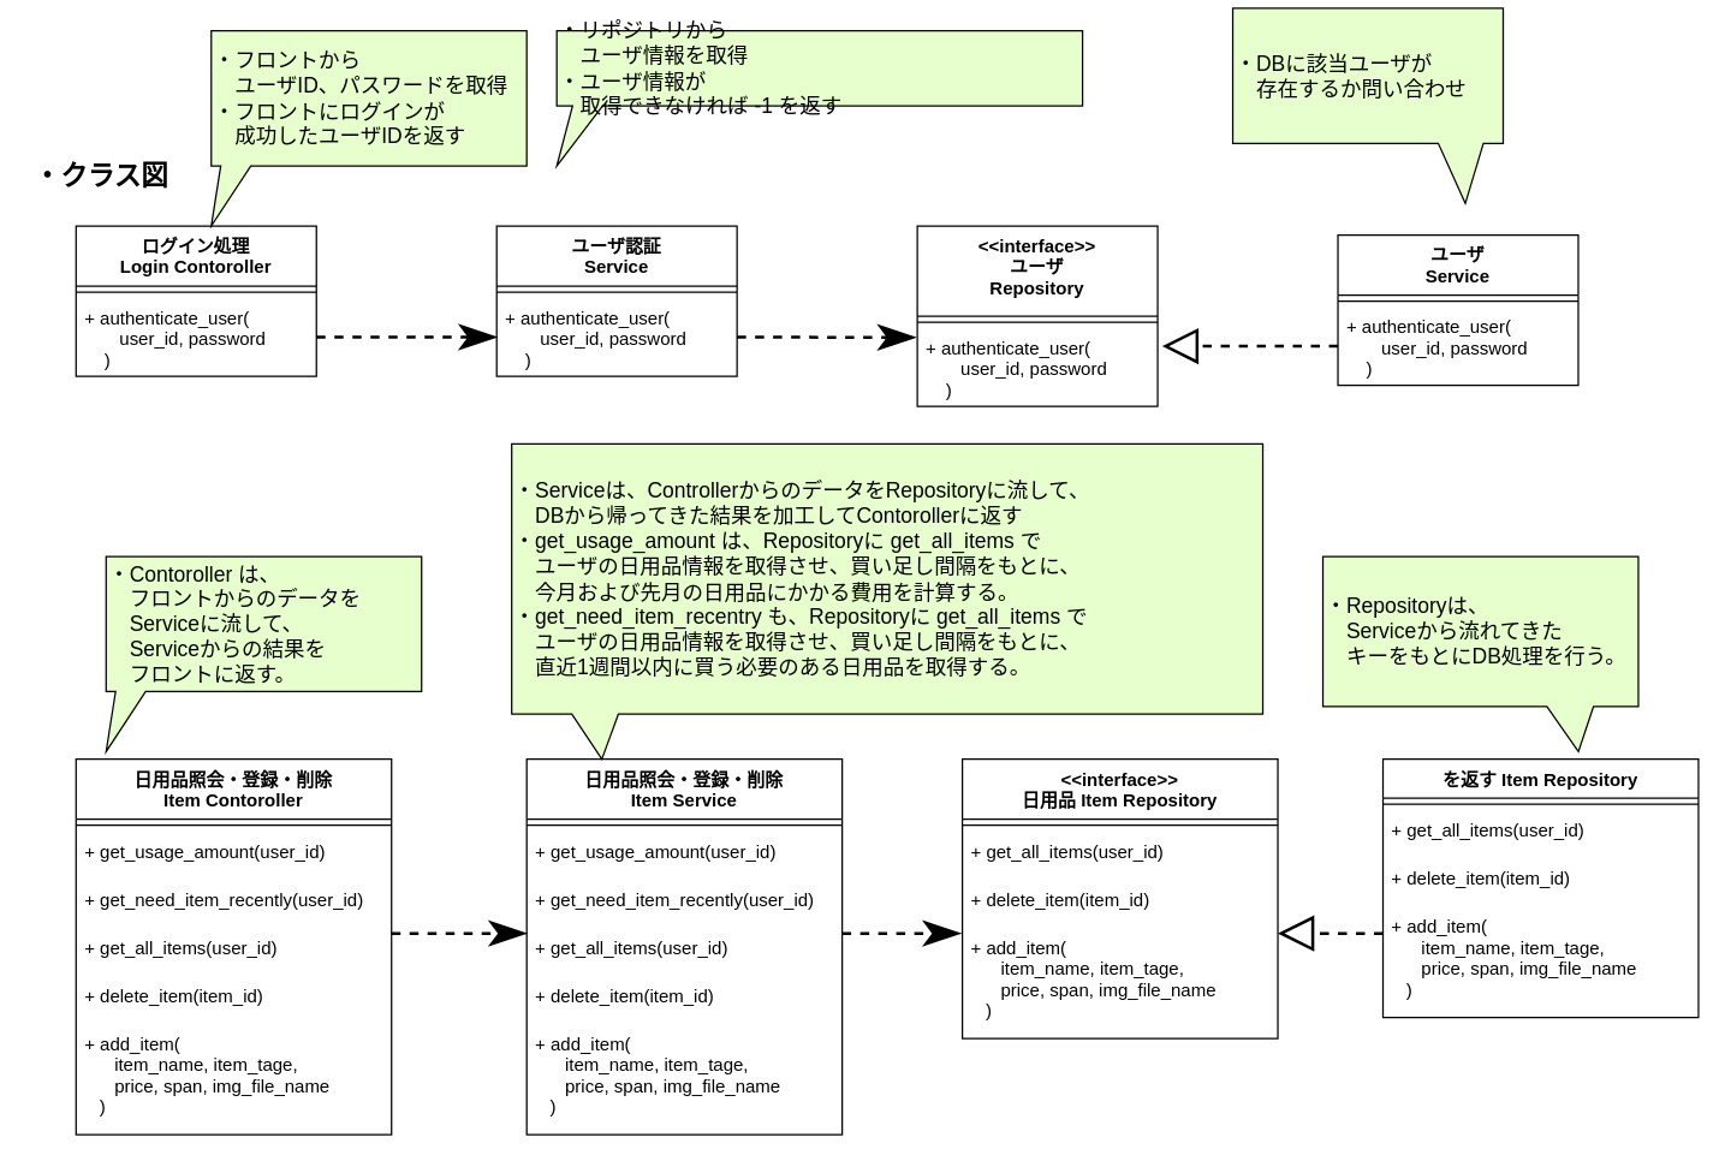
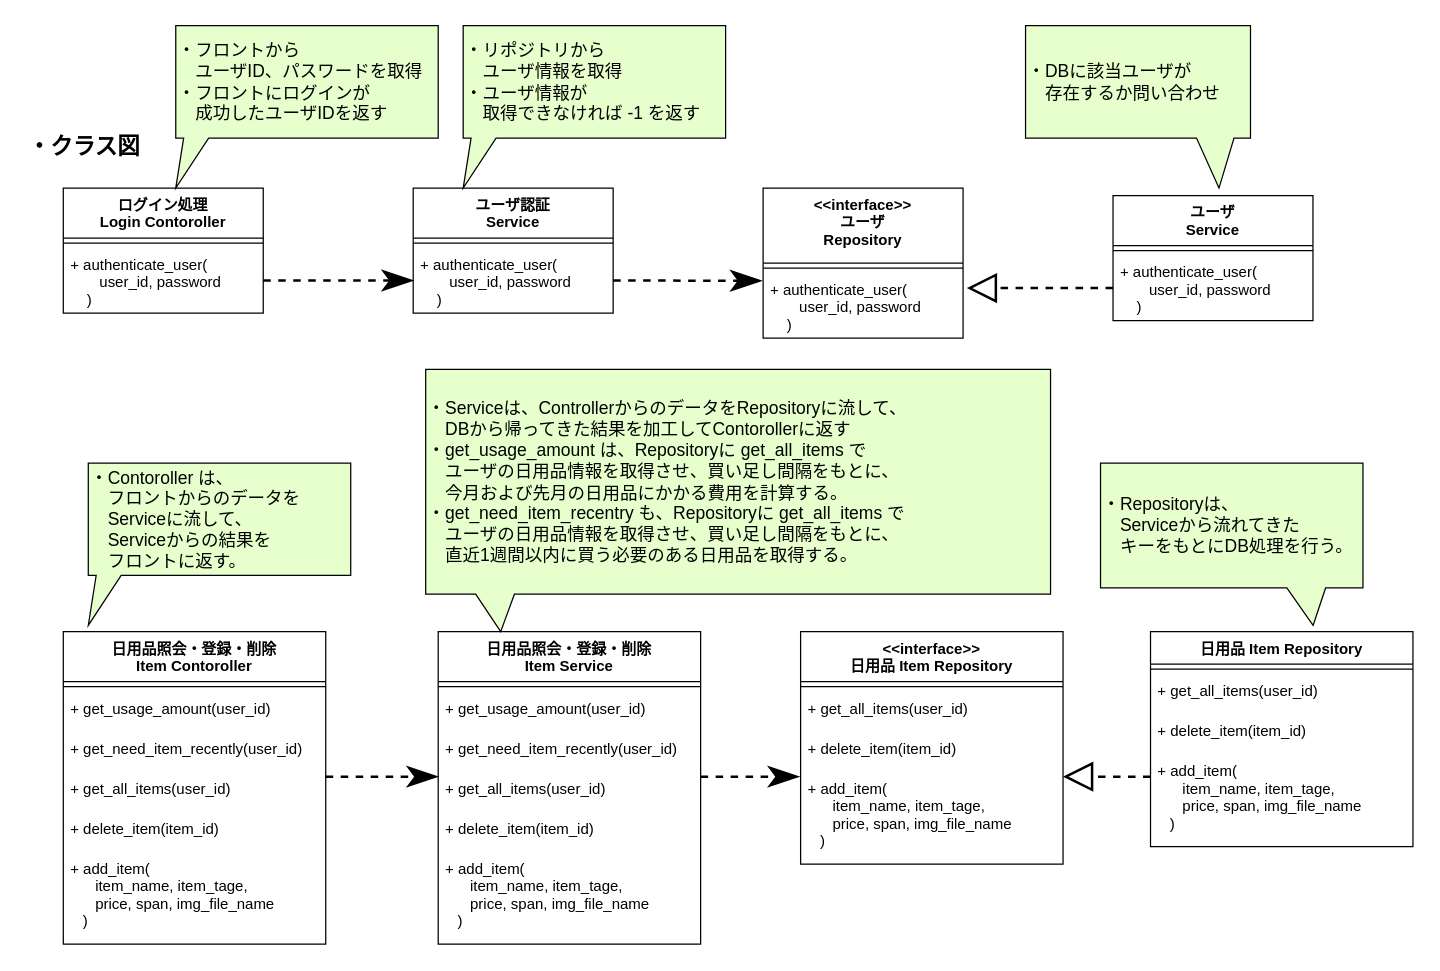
  <mxCell id="0" />
  <mxCell id="1" parent="0" />
  <mxCell id="2" value="ログイン処理&#10;Login Contoroller" style="swimlane;fontStyle=1;align=center;verticalAlign=top;childLayout=stackLayout;horizontal=1;startSize=40;horizontalStack=0;resizeParent=1;resizeParentMax=0;resizeLast=0;collapsible=1;marginBottom=0;" vertex="1" parent="1"><mxGeometry x="50" y="150" width="160" height="100" as="geometry" /></mxCell>
  <mxCell id="3" value="" style="line;strokeWidth=1;fillColor=none;align=left;verticalAlign=middle;spacingTop=-1;spacingLeft=3;spacingRight=3;rotatable=0;labelPosition=right;points=[];portConstraint=eastwest;strokeColor=inherit;" vertex="1" parent="2"><mxGeometry y="40" width="160" height="8" as="geometry" /></mxCell>
  <mxCell id="4" value="+ authenticate_user(&#10;       user_id, password&#10;    )" style="text;strokeColor=none;fillColor=none;align=left;verticalAlign=top;spacingLeft=4;spacingRight=4;overflow=hidden;rotatable=0;points=[[0,0.5],[1,0.5]];portConstraint=eastwest;" vertex="1" parent="2"><mxGeometry y="48" width="160" height="52" as="geometry" /></mxCell>
  <mxCell id="5" value="&lt;font style=&quot;font-size: 18px;&quot;&gt;・クラス図&lt;/font&gt;" style="text;html=1;strokeColor=none;fillColor=none;align=left;verticalAlign=middle;whiteSpace=wrap;rounded=0;fontSize=24;fontStyle=1" vertex="1" parent="1"><mxGeometry x="20" y="100" width="295" height="30" as="geometry" /></mxCell>
  <mxCell id="6" value="ユーザ認証&#10;Service" style="swimlane;fontStyle=1;align=center;verticalAlign=top;childLayout=stackLayout;horizontal=1;startSize=40;horizontalStack=0;resizeParent=1;resizeParentMax=0;resizeLast=0;collapsible=1;marginBottom=0;" vertex="1" parent="1"><mxGeometry x="330" y="150" width="160" height="100" as="geometry" /></mxCell>
  <mxCell id="7" value="" style="line;strokeWidth=1;fillColor=none;align=left;verticalAlign=middle;spacingTop=-1;spacingLeft=3;spacingRight=3;rotatable=0;labelPosition=right;points=[];portConstraint=eastwest;strokeColor=inherit;" vertex="1" parent="6"><mxGeometry y="40" width="160" height="8" as="geometry" /></mxCell>
  <mxCell id="8" value="+ authenticate_user(&#10;       user_id, password&#10;    )" style="text;strokeColor=none;fillColor=none;align=left;verticalAlign=top;spacingLeft=4;spacingRight=4;overflow=hidden;rotatable=0;points=[[0,0.5],[1,0.5]];portConstraint=eastwest;" vertex="1" parent="6"><mxGeometry y="48" width="160" height="52" as="geometry" /></mxCell>
  <mxCell id="9" value="&lt;&lt;interface&gt;&gt;&#10;ユーザ&#10;Repository" style="swimlane;fontStyle=1;align=center;verticalAlign=top;childLayout=stackLayout;horizontal=1;startSize=60;horizontalStack=0;resizeParent=1;resizeParentMax=0;resizeLast=0;collapsible=1;marginBottom=0;" vertex="1" parent="1"><mxGeometry x="610" y="150" width="160" height="120" as="geometry" /></mxCell>
  <mxCell id="10" value="" style="line;strokeWidth=1;fillColor=none;align=left;verticalAlign=middle;spacingTop=-1;spacingLeft=3;spacingRight=3;rotatable=0;labelPosition=right;points=[];portConstraint=eastwest;strokeColor=inherit;" vertex="1" parent="9"><mxGeometry y="60" width="160" height="8" as="geometry" /></mxCell>
  <mxCell id="11" value="+ authenticate_user(&#10;       user_id, password&#10;    )" style="text;strokeColor=none;fillColor=none;align=left;verticalAlign=top;spacingLeft=4;spacingRight=4;overflow=hidden;rotatable=0;points=[[0,0.5],[1,0.5]];portConstraint=eastwest;" vertex="1" parent="9"><mxGeometry y="68" width="160" height="52" as="geometry" /></mxCell>
  <mxCell id="12" value="ユーザ&#10;Service" style="swimlane;fontStyle=1;align=center;verticalAlign=top;childLayout=stackLayout;horizontal=1;startSize=40;horizontalStack=0;resizeParent=1;resizeParentMax=0;resizeLast=0;collapsible=1;marginBottom=0;" vertex="1" parent="1"><mxGeometry x="890" y="156" width="160" height="100" as="geometry" /></mxCell>
  <mxCell id="13" value="" style="line;strokeWidth=1;fillColor=none;align=left;verticalAlign=middle;spacingTop=-1;spacingLeft=3;spacingRight=3;rotatable=0;labelPosition=right;points=[];portConstraint=eastwest;strokeColor=inherit;" vertex="1" parent="12"><mxGeometry y="40" width="160" height="8" as="geometry" /></mxCell>
  <mxCell id="14" value="+ authenticate_user(&#10;       user_id, password&#10;    )" style="text;strokeColor=none;fillColor=none;align=left;verticalAlign=top;spacingLeft=4;spacingRight=4;overflow=hidden;rotatable=0;points=[[0,0.5],[1,0.5]];portConstraint=eastwest;" vertex="1" parent="12"><mxGeometry y="48" width="160" height="52" as="geometry" /></mxCell>
  <mxCell id="15" style="edgeStyle=none;html=1;dashed=1;strokeWidth=2;fontSize=18;startArrow=none;startFill=0;endArrow=block;endFill=0;endSize=19;exitX=0;exitY=0.5;exitDx=0;exitDy=0;" edge="1" parent="1" source="14"><mxGeometry relative="1" as="geometry"><mxPoint x="880" y="230" as="sourcePoint" /><mxPoint x="773" y="230" as="targetPoint" /></mxGeometry></mxCell>
  <mxCell id="16" style="edgeStyle=none;html=1;entryX=0;entryY=0.5;entryDx=0;entryDy=0;dashed=1;strokeWidth=2;fontSize=18;startArrow=none;startFill=0;endArrow=classicThin;endFill=1;endSize=19;exitX=1;exitY=0.5;exitDx=0;exitDy=0;" edge="1" parent="1" source="4" target="8"><mxGeometry relative="1" as="geometry"><mxPoint x="180" y="260" as="sourcePoint" /><mxPoint x="350" y="261.36" as="targetPoint" /></mxGeometry></mxCell>
  <mxCell id="17" style="edgeStyle=none;html=1;entryX=-0.007;entryY=0.118;entryDx=0;entryDy=0;dashed=1;strokeWidth=2;fontSize=18;startArrow=none;startFill=0;endArrow=classicThin;endFill=1;endSize=19;exitX=1;exitY=0.5;exitDx=0;exitDy=0;entryPerimeter=0;" edge="1" parent="1" source="8" target="11"><mxGeometry relative="1" as="geometry"><mxPoint x="220" y="234" as="sourcePoint" /><mxPoint x="340" y="234" as="targetPoint" /></mxGeometry></mxCell>
  <mxCell id="18" value="・フロントから&lt;br&gt;　ユーザID、パスワードを取得&lt;br&gt;・フロントにログインが&lt;br&gt;　成功したユーザIDを返す" style="shape=callout;whiteSpace=wrap;html=1;perimeter=calloutPerimeter;strokeColor=#000000;fontSize=14;fillColor=#E6FFCC;position2=0;align=left;size=40;position=0.03;" vertex="1" parent="1"><mxGeometry x="140" y="20" width="210" height="130" as="geometry" /></mxCell>
- <mxCell id="19" value="・リポジトリから&lt;br&gt;　ユーザ情報を取得&lt;br&gt;・ユーザ情報が&lt;br&gt;　取得できなければ -1 を返す" style="shape=callout;whiteSpace=wrap;html=1;perimeter=calloutPerimeter;strokeColor=#000000;fontSize=14;fillColor=#E6FFCC;position2=0;align=left;size=40;position=0.03;" vertex="1" parent="1"><mxGeometry x="370" y="20" width="350" height="90" as="geometry" /></mxCell>
- <mxCell id="20" value="・DBに該当ユーザが&lt;br&gt;　存在するか問い合わせ" style="shape=callout;whiteSpace=wrap;html=1;perimeter=calloutPerimeter;strokeColor=#000000;fontSize=14;fillColor=#E6FFCC;position2=0.86;align=left;size=40;position=0.76;base=30;" vertex="1" parent="1"><mxGeometry x="820" y="5" width="180" height="130" as="geometry" /></mxCell>
+ <mxCell id="19" value="・リポジトリから&lt;br&gt;　ユーザ情報を取得&lt;br&gt;・ユーザ情報が&lt;br&gt;　取得できなければ -1 を返す" style="shape=callout;whiteSpace=wrap;html=1;perimeter=calloutPerimeter;strokeColor=#000000;fontSize=14;fillColor=#E6FFCC;position2=0;align=left;size=40;position=0.03;" vertex="1" parent="1"><mxGeometry x="370" y="20" width="210" height="130" as="geometry" /></mxCell>
+ <mxCell id="20" value="・DBに該当ユーザが&lt;br&gt;　存在するか問い合わせ" style="shape=callout;whiteSpace=wrap;html=1;perimeter=calloutPerimeter;strokeColor=#000000;fontSize=14;fillColor=#E6FFCC;position2=0.86;align=left;size=40;position=0.76;base=30;" vertex="1" parent="1"><mxGeometry x="820" y="20" width="180" height="130" as="geometry" /></mxCell>
  <mxCell id="21" value="日用品照会・登録・削除&#10;Item Contoroller" style="swimlane;fontStyle=1;align=center;verticalAlign=top;childLayout=stackLayout;horizontal=1;startSize=40;horizontalStack=0;resizeParent=1;resizeParentMax=0;resizeLast=0;collapsible=1;marginBottom=0;" vertex="1" parent="1"><mxGeometry x="50" y="505" width="210" height="250" as="geometry" /></mxCell>
  <mxCell id="22" value="" style="line;strokeWidth=1;fillColor=none;align=left;verticalAlign=middle;spacingTop=-1;spacingLeft=3;spacingRight=3;rotatable=0;labelPosition=right;points=[];portConstraint=eastwest;strokeColor=inherit;" vertex="1" parent="21"><mxGeometry y="40" width="210" height="8" as="geometry" /></mxCell>
  <mxCell id="23" value="+ get_usage_amount(user_id)" style="text;strokeColor=none;fillColor=none;align=left;verticalAlign=top;spacingLeft=4;spacingRight=4;overflow=hidden;rotatable=0;points=[[0,0.5],[1,0.5]];portConstraint=eastwest;" vertex="1" parent="21"><mxGeometry y="48" width="210" height="32" as="geometry" /></mxCell>
  <mxCell id="24" value="+ get_need_item_recently(user_id)" style="text;strokeColor=none;fillColor=none;align=left;verticalAlign=top;spacingLeft=4;spacingRight=4;overflow=hidden;rotatable=0;points=[[0,0.5],[1,0.5]];portConstraint=eastwest;" vertex="1" parent="21"><mxGeometry y="80" width="210" height="32" as="geometry" /></mxCell>
  <mxCell id="25" value="+ get_all_items(user_id)" style="text;strokeColor=none;fillColor=none;align=left;verticalAlign=top;spacingLeft=4;spacingRight=4;overflow=hidden;rotatable=0;points=[[0,0.5],[1,0.5]];portConstraint=eastwest;" vertex="1" parent="21"><mxGeometry y="112" width="210" height="32" as="geometry" /></mxCell>
  <mxCell id="26" value="+ delete_item(item_id)" style="text;strokeColor=none;fillColor=none;align=left;verticalAlign=top;spacingLeft=4;spacingRight=4;overflow=hidden;rotatable=0;points=[[0,0.5],[1,0.5]];portConstraint=eastwest;" vertex="1" parent="21"><mxGeometry y="144" width="210" height="32" as="geometry" /></mxCell>
  <mxCell id="27" value="+ add_item(&#10;      item_name, item_tage, &#10;      price, span, img_file_name&#10;   )" style="text;strokeColor=none;fillColor=none;align=left;verticalAlign=top;spacingLeft=4;spacingRight=4;overflow=hidden;rotatable=0;points=[[0,0.5],[1,0.5]];portConstraint=eastwest;" vertex="1" parent="21"><mxGeometry y="176" width="210" height="74" as="geometry" /></mxCell>
  <mxCell id="28" value="日用品照会・登録・削除&#10;Item Service" style="swimlane;fontStyle=1;align=center;verticalAlign=top;childLayout=stackLayout;horizontal=1;startSize=40;horizontalStack=0;resizeParent=1;resizeParentMax=0;resizeLast=0;collapsible=1;marginBottom=0;" vertex="1" parent="1"><mxGeometry x="350" y="505" width="210" height="250" as="geometry" /></mxCell>
  <mxCell id="29" value="" style="line;strokeWidth=1;fillColor=none;align=left;verticalAlign=middle;spacingTop=-1;spacingLeft=3;spacingRight=3;rotatable=0;labelPosition=right;points=[];portConstraint=eastwest;strokeColor=inherit;" vertex="1" parent="28"><mxGeometry y="40" width="210" height="8" as="geometry" /></mxCell>
  <mxCell id="30" value="+ get_usage_amount(user_id)" style="text;strokeColor=none;fillColor=none;align=left;verticalAlign=top;spacingLeft=4;spacingRight=4;overflow=hidden;rotatable=0;points=[[0,0.5],[1,0.5]];portConstraint=eastwest;" vertex="1" parent="28"><mxGeometry y="48" width="210" height="32" as="geometry" /></mxCell>
  <mxCell id="31" value="+ get_need_item_recently(user_id)" style="text;strokeColor=none;fillColor=none;align=left;verticalAlign=top;spacingLeft=4;spacingRight=4;overflow=hidden;rotatable=0;points=[[0,0.5],[1,0.5]];portConstraint=eastwest;" vertex="1" parent="28"><mxGeometry y="80" width="210" height="32" as="geometry" /></mxCell>
  <mxCell id="32" value="+ get_all_items(user_id)" style="text;strokeColor=none;fillColor=none;align=left;verticalAlign=top;spacingLeft=4;spacingRight=4;overflow=hidden;rotatable=0;points=[[0,0.5],[1,0.5]];portConstraint=eastwest;" vertex="1" parent="28"><mxGeometry y="112" width="210" height="32" as="geometry" /></mxCell>
  <mxCell id="33" value="+ delete_item(item_id)" style="text;strokeColor=none;fillColor=none;align=left;verticalAlign=top;spacingLeft=4;spacingRight=4;overflow=hidden;rotatable=0;points=[[0,0.5],[1,0.5]];portConstraint=eastwest;" vertex="1" parent="28"><mxGeometry y="144" width="210" height="32" as="geometry" /></mxCell>
  <mxCell id="34" value="+ add_item(&#10;      item_name, item_tage, &#10;      price, span, img_file_name&#10;   )" style="text;strokeColor=none;fillColor=none;align=left;verticalAlign=top;spacingLeft=4;spacingRight=4;overflow=hidden;rotatable=0;points=[[0,0.5],[1,0.5]];portConstraint=eastwest;" vertex="1" parent="28"><mxGeometry y="176" width="210" height="74" as="geometry" /></mxCell>
  <mxCell id="35" value="&lt;&lt;interface&gt;&gt;&#10;日用品 Item Repository" style="swimlane;fontStyle=1;align=center;verticalAlign=top;childLayout=stackLayout;horizontal=1;startSize=40;horizontalStack=0;resizeParent=1;resizeParentMax=0;resizeLast=0;collapsible=1;marginBottom=0;" vertex="1" parent="1"><mxGeometry x="640" y="505" width="210" height="186" as="geometry" /></mxCell>
  <mxCell id="36" value="" style="line;strokeWidth=1;fillColor=none;align=left;verticalAlign=middle;spacingTop=-1;spacingLeft=3;spacingRight=3;rotatable=0;labelPosition=right;points=[];portConstraint=eastwest;strokeColor=inherit;" vertex="1" parent="35"><mxGeometry y="40" width="210" height="8" as="geometry" /></mxCell>
  <mxCell id="37" value="+ get_all_items(user_id)" style="text;strokeColor=none;fillColor=none;align=left;verticalAlign=top;spacingLeft=4;spacingRight=4;overflow=hidden;rotatable=0;points=[[0,0.5],[1,0.5]];portConstraint=eastwest;" vertex="1" parent="35"><mxGeometry y="48" width="210" height="32" as="geometry" /></mxCell>
  <mxCell id="38" value="+ delete_item(item_id)" style="text;strokeColor=none;fillColor=none;align=left;verticalAlign=top;spacingLeft=4;spacingRight=4;overflow=hidden;rotatable=0;points=[[0,0.5],[1,0.5]];portConstraint=eastwest;" vertex="1" parent="35"><mxGeometry y="80" width="210" height="32" as="geometry" /></mxCell>
  <mxCell id="39" value="+ add_item(&#10;      item_name, item_tage, &#10;      price, span, img_file_name&#10;   )" style="text;strokeColor=none;fillColor=none;align=left;verticalAlign=top;spacingLeft=4;spacingRight=4;overflow=hidden;rotatable=0;points=[[0,0.5],[1,0.5]];portConstraint=eastwest;" vertex="1" parent="35"><mxGeometry y="112" width="210" height="74" as="geometry" /></mxCell>
- <mxCell id="40" value="を返す Item Repository" style="swimlane;fontStyle=1;align=center;verticalAlign=top;childLayout=stackLayout;horizontal=1;startSize=26;horizontalStack=0;resizeParent=1;resizeParentMax=0;resizeLast=0;collapsible=1;marginBottom=0;" vertex="1" parent="1"><mxGeometry x="920" y="505" width="210" height="172" as="geometry" /></mxCell>
+ <mxCell id="40" value="日用品 Item Repository" style="swimlane;fontStyle=1;align=center;verticalAlign=top;childLayout=stackLayout;horizontal=1;startSize=26;horizontalStack=0;resizeParent=1;resizeParentMax=0;resizeLast=0;collapsible=1;marginBottom=0;" vertex="1" parent="1"><mxGeometry x="920" y="505" width="210" height="172" as="geometry" /></mxCell>
  <mxCell id="41" value="" style="line;strokeWidth=1;fillColor=none;align=left;verticalAlign=middle;spacingTop=-1;spacingLeft=3;spacingRight=3;rotatable=0;labelPosition=right;points=[];portConstraint=eastwest;strokeColor=inherit;" vertex="1" parent="40"><mxGeometry y="26" width="210" height="8" as="geometry" /></mxCell>
  <mxCell id="42" value="+ get_all_items(user_id)" style="text;strokeColor=none;fillColor=none;align=left;verticalAlign=top;spacingLeft=4;spacingRight=4;overflow=hidden;rotatable=0;points=[[0,0.5],[1,0.5]];portConstraint=eastwest;" vertex="1" parent="40"><mxGeometry y="34" width="210" height="32" as="geometry" /></mxCell>
  <mxCell id="43" value="+ delete_item(item_id)" style="text;strokeColor=none;fillColor=none;align=left;verticalAlign=top;spacingLeft=4;spacingRight=4;overflow=hidden;rotatable=0;points=[[0,0.5],[1,0.5]];portConstraint=eastwest;" vertex="1" parent="40"><mxGeometry y="66" width="210" height="32" as="geometry" /></mxCell>
  <mxCell id="44" value="+ add_item(&#10;      item_name, item_tage, &#10;      price, span, img_file_name&#10;   )" style="text;strokeColor=none;fillColor=none;align=left;verticalAlign=top;spacingLeft=4;spacingRight=4;overflow=hidden;rotatable=0;points=[[0,0.5],[1,0.5]];portConstraint=eastwest;" vertex="1" parent="40"><mxGeometry y="98" width="210" height="74" as="geometry" /></mxCell>
  <mxCell id="45" style="edgeStyle=none;html=1;dashed=1;strokeWidth=2;fontSize=18;startArrow=none;startFill=0;endArrow=classicThin;endFill=1;endSize=19;exitX=1;exitY=0.5;exitDx=0;exitDy=0;" edge="1" parent="1"><mxGeometry relative="1" as="geometry"><mxPoint x="260" y="621" as="sourcePoint" /><mxPoint x="350" y="621" as="targetPoint" /></mxGeometry></mxCell>
  <mxCell id="46" style="edgeStyle=none;html=1;dashed=1;strokeWidth=2;fontSize=18;startArrow=none;startFill=0;endArrow=classicThin;endFill=1;endSize=19;" edge="1" parent="1"><mxGeometry relative="1" as="geometry"><mxPoint x="560" y="621" as="sourcePoint" /><mxPoint x="639" y="621" as="targetPoint" /></mxGeometry></mxCell>
  <mxCell id="47" style="edgeStyle=none;html=1;dashed=1;strokeWidth=2;fontSize=18;startArrow=none;startFill=0;endArrow=block;endFill=0;endSize=19;" edge="1" parent="1"><mxGeometry relative="1" as="geometry"><mxPoint x="920" y="621" as="sourcePoint" /><mxPoint x="850" y="621" as="targetPoint" /></mxGeometry></mxCell>
  <mxCell id="48" value="・Contoroller は、&lt;br&gt;　フロントからのデータを&lt;br&gt;　Serviceに流して、&lt;br&gt;　Serviceからの結果を&lt;br&gt;　フロントに返す。" style="shape=callout;whiteSpace=wrap;html=1;perimeter=calloutPerimeter;strokeColor=#000000;fontSize=14;fillColor=#E6FFCC;position2=0;align=left;size=40;position=0.03;" vertex="1" parent="1"><mxGeometry x="70" y="370" width="210" height="130" as="geometry" /></mxCell>
  <mxCell id="49" value="・Repositoryは、&lt;br&gt;　Serviceから流れてきた&lt;br&gt;　キーをもとにDB処理を行う。" style="shape=callout;whiteSpace=wrap;html=1;perimeter=calloutPerimeter;strokeColor=#000000;fontSize=14;fillColor=#E6FFCC;position2=0.81;align=left;size=30;position=0.71;base=31;" vertex="1" parent="1"><mxGeometry x="880" y="370" width="210" height="130" as="geometry" /></mxCell>
  <mxCell id="50" value="・Serviceは、ControllerからのデータをRepositoryに流して、&lt;br&gt;　DBから帰ってきた結果を加工してContorollerに返す&lt;br&gt;・get_usage_amount は、Repositoryに get_all_items で&lt;br&gt;　ユーザの日用品情報を取得させ、買い足し間隔をもとに、&lt;br&gt;　今月および先月の日用品にかかる費用を計算する。&lt;br&gt;・get_need_item_recentry も、Repositoryに get_all_items で&lt;br&gt;　ユーザの日用品情報を取得させ、買い足し間隔をもとに、&lt;br&gt;　直近1週間以内に買う必要のある日用品を取得する。" style="shape=callout;whiteSpace=wrap;html=1;perimeter=calloutPerimeter;strokeColor=#000000;fontSize=14;fillColor=#E6FFCC;position2=0.12;align=left;size=30;position=0.08;base=31;" vertex="1" parent="1"><mxGeometry x="340" y="295" width="500" height="210" as="geometry" /></mxCell>
